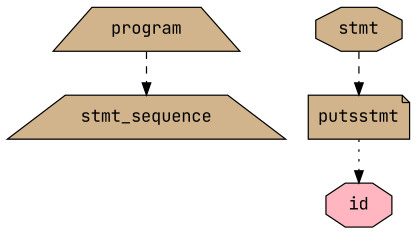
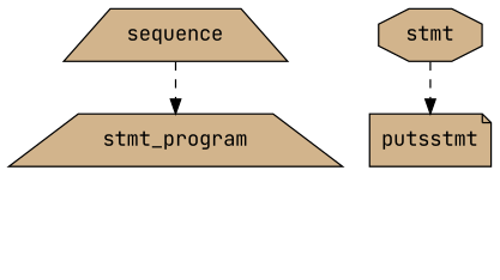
  digraph {
    fontname="JetBrains Mono"
    ordering=out
    node [fillcolor=tan fontname="JetBrains Mono" shape=trapezium style=filled]
    edge [fontname="JetBrains Mono" style=dashed]
-   n1 [label=program]
-   n2 [label=stmt_sequence]
+   n1 [label=sequence]
+   n2 [label=stmt_program]
    n3 [label=stmt shape=octagon]
    n4 [label=putsstmt shape=note]
-   n5 [fillcolor=lightpink label=id shape=octagon]
    n1 -> n2
    n3 -> n4
-   n4 -> n5 [style=dotted]
  }
